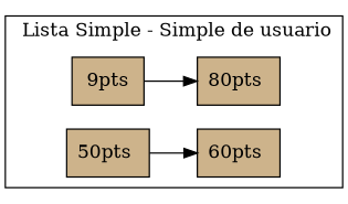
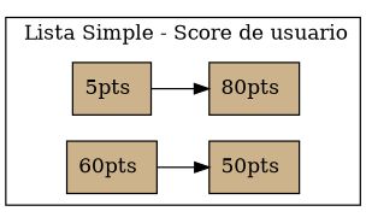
  digraph {
    rankdir=LR
    node [fillcolor=navajowhite3 fontcolor=black shape=rect style=filled]
-   n1 [label="9pts"]
+   n1 [label="5pts "]
    n2 [label="80pts "]
    n3 [label="50pts "]
    n4 [label="60pts "]
    subgraph cluster_1 {
-     label=" Lista Simple - Simple de usuario"
+     label=" Lista Simple - Score de usuario"
      n1
      n2
      n3
      n4
    }
    n1 -> n2
-   n3 -> n4
+   n4 -> n3
  }
